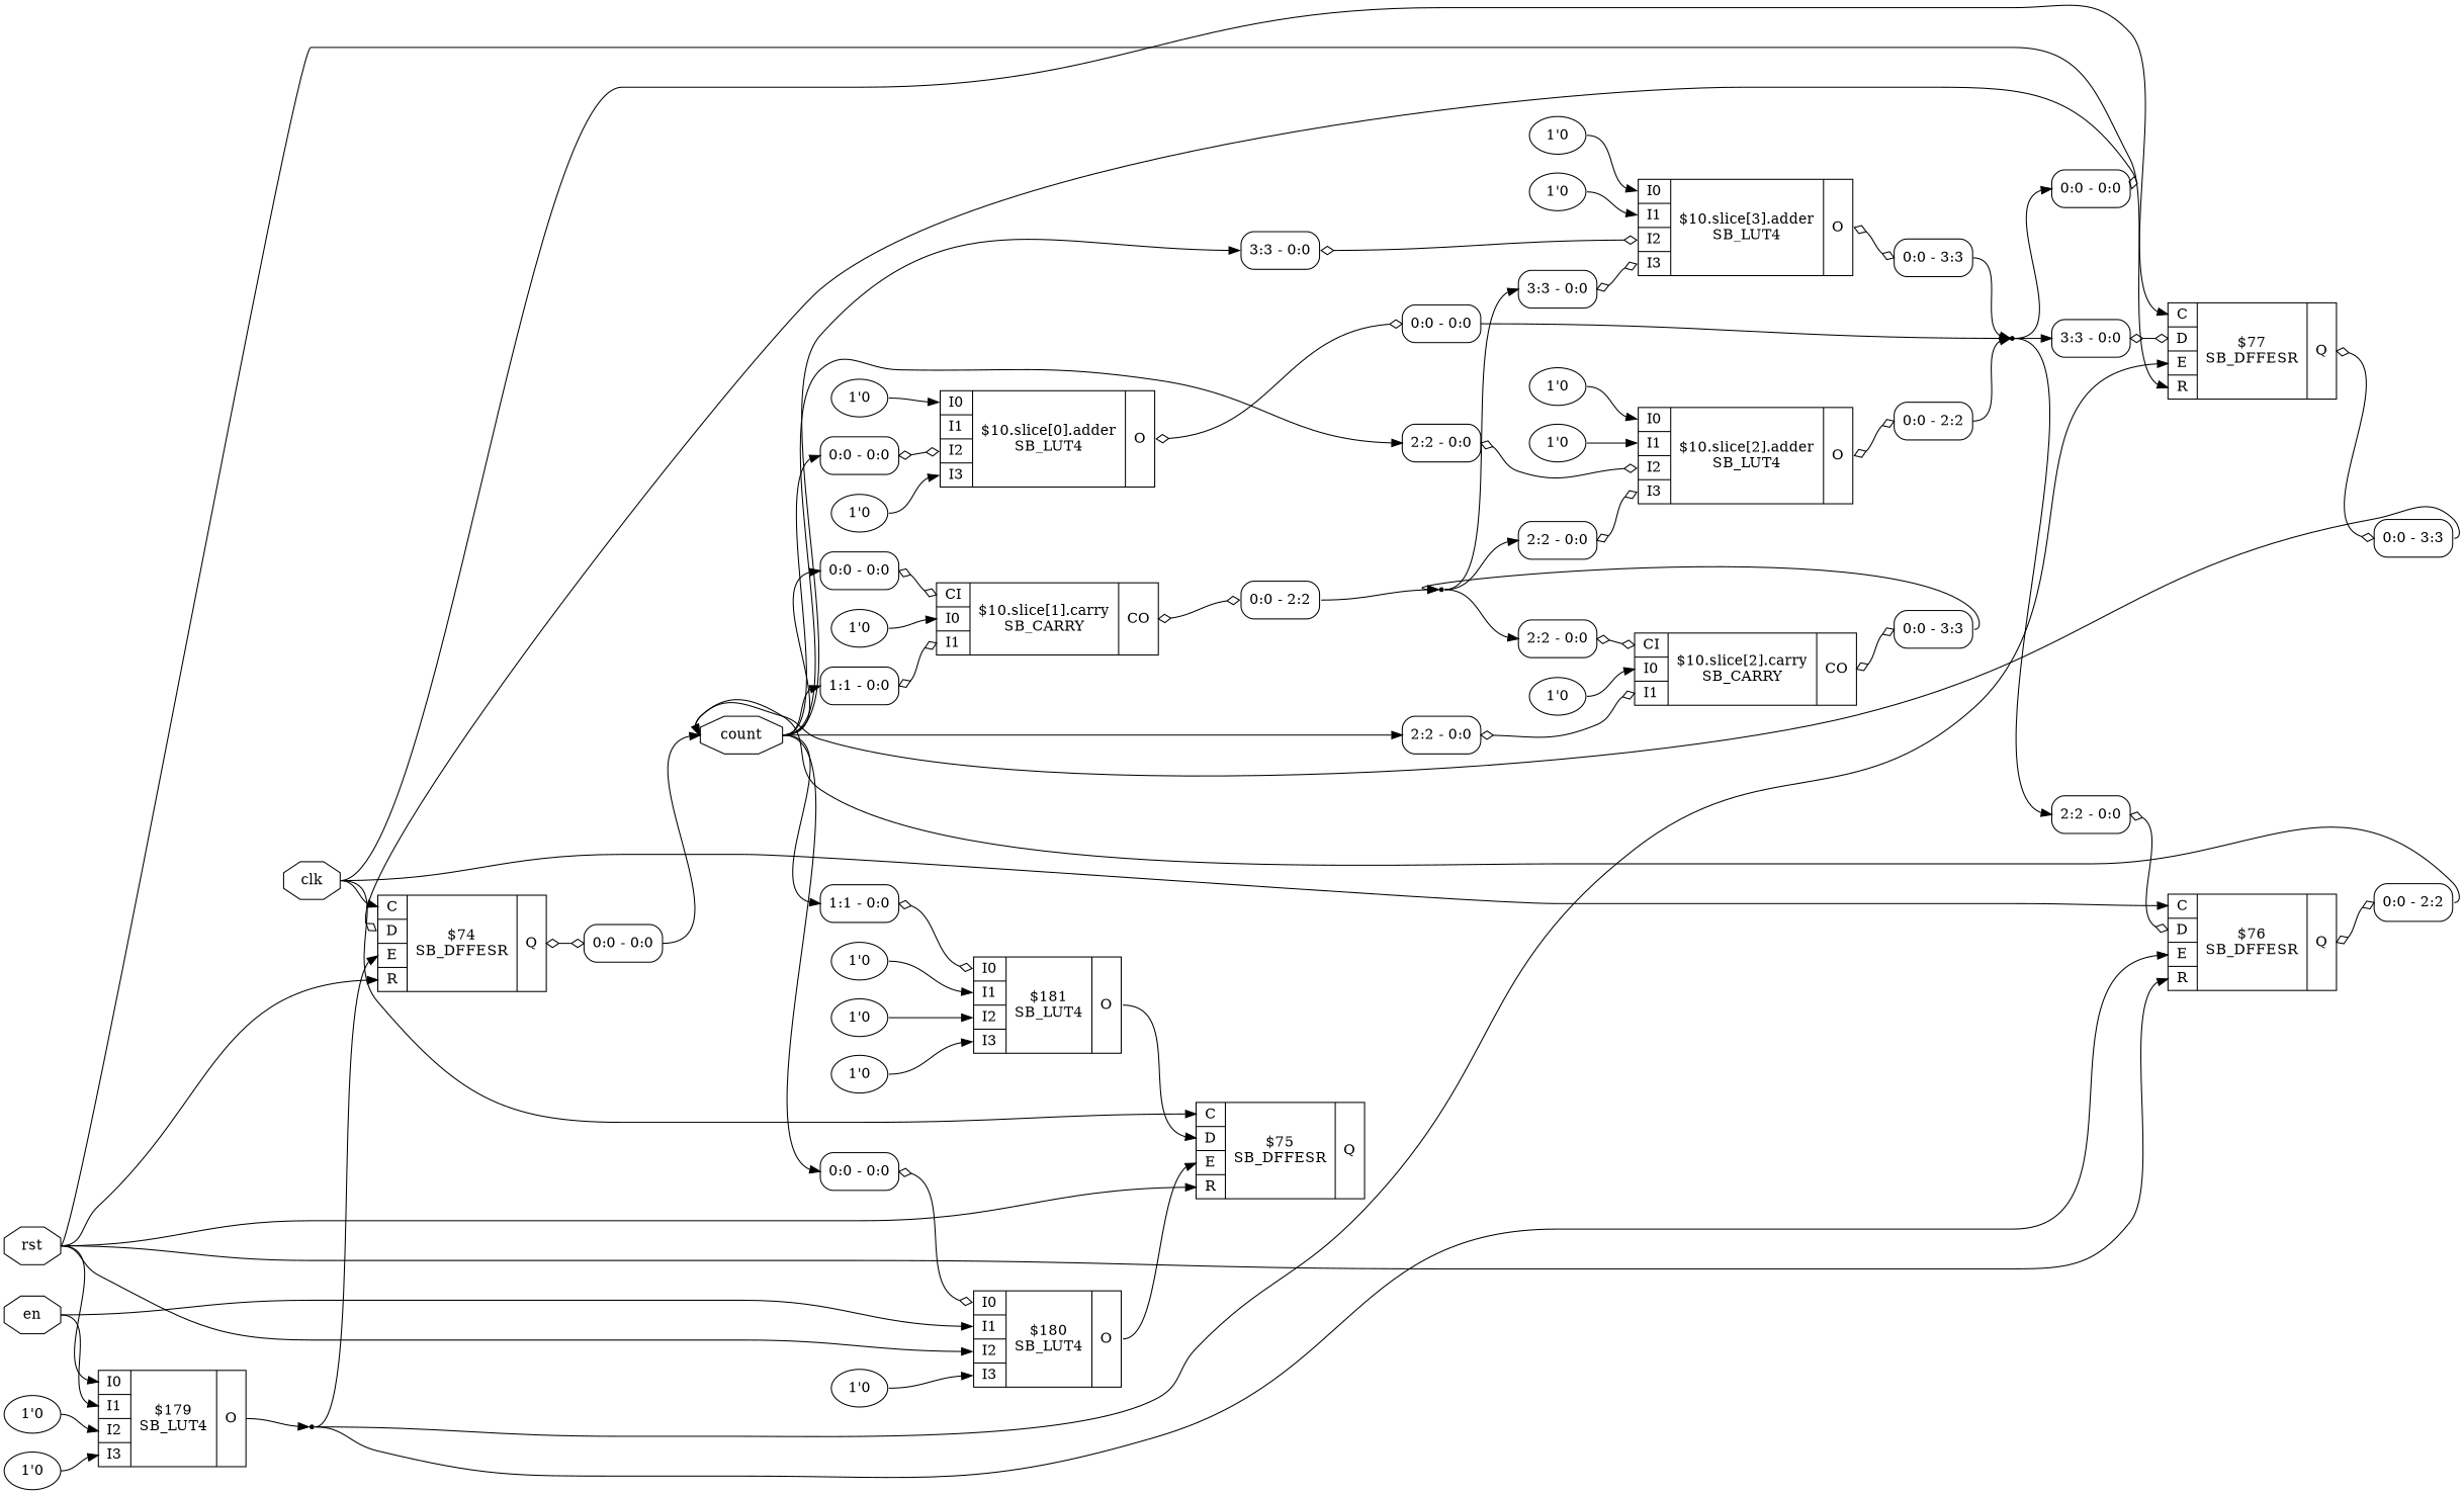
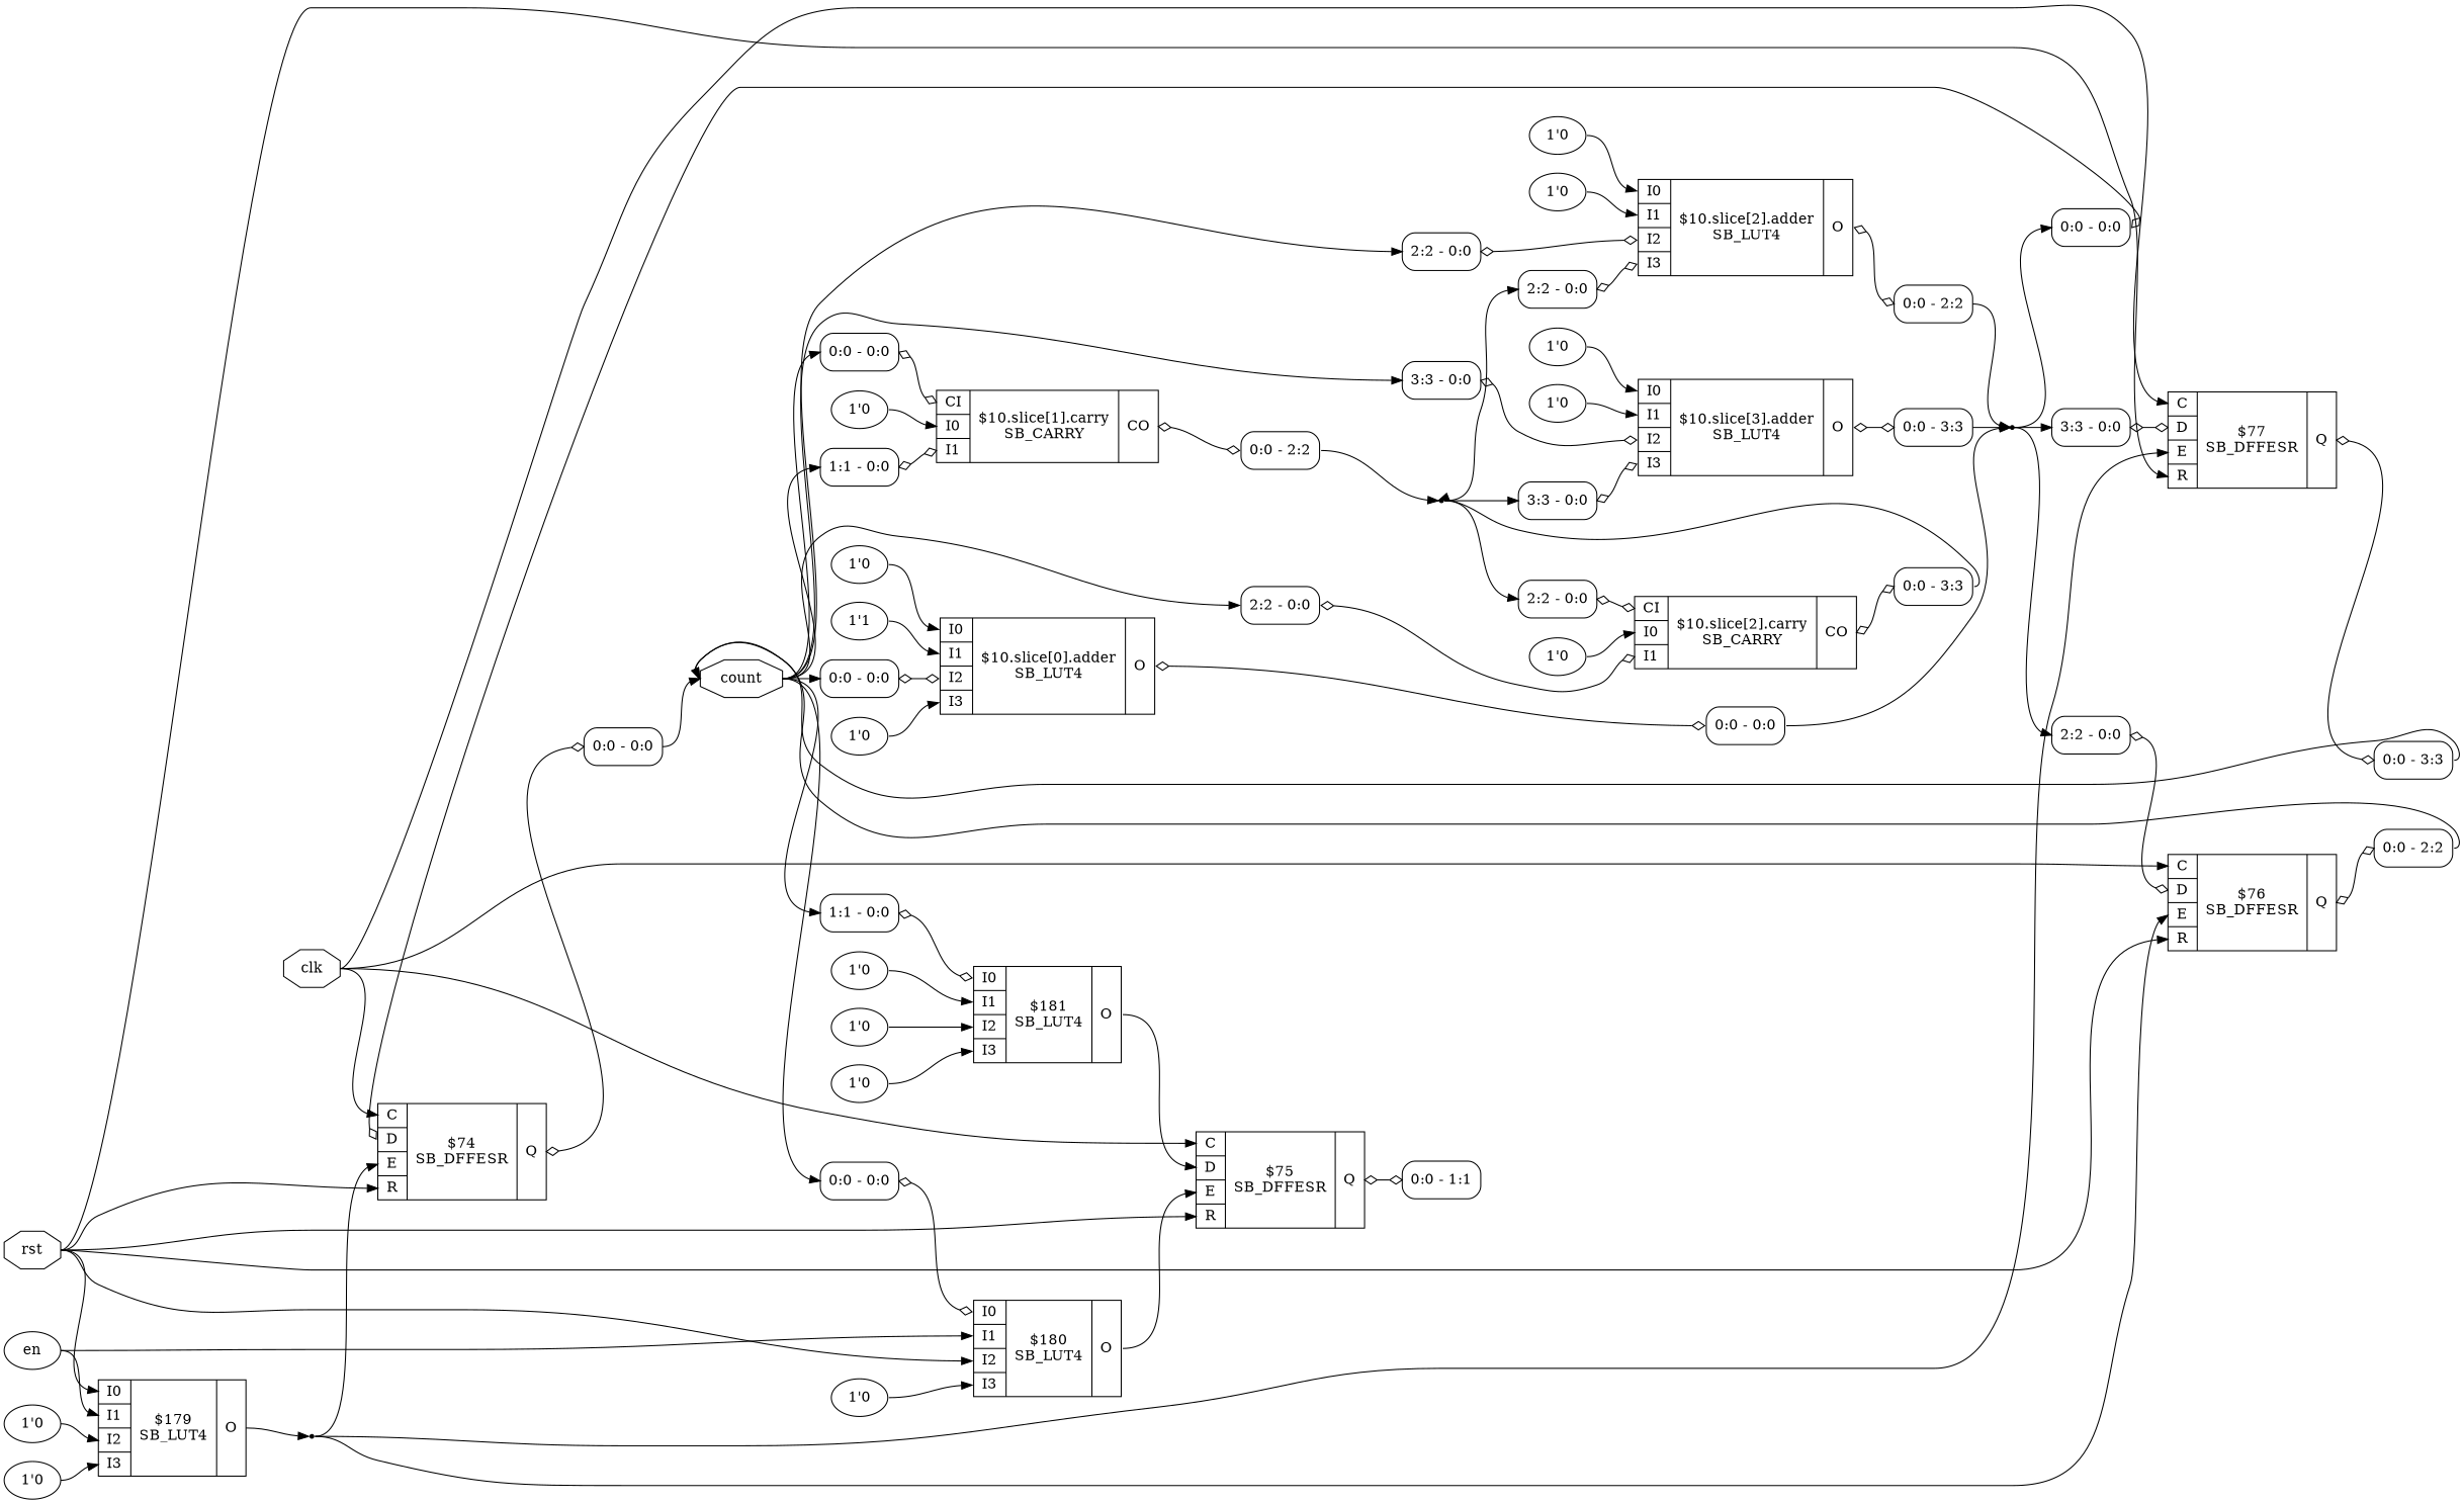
  digraph {
    rankdir=LR
    remincross=true
    node [shape=record]
    edge [color=black headport=w tailport=e]
    n7 [color=black fontcolor=black label=clk shape=octagon]
    c31 [label="{{<p26> C|<p27> D|<p28> E|<p29> R}|$74\nSB_DFFESR|{<p30> Q}}"]
    c32 [label="{{<p26> C|<p27> D|<p28> E|<p29> R}|$75\nSB_DFFESR|{<p30> Q}}"]
    c33 [label="{{<p26> C|<p27> D|<p28> E|<p29> R}|$76\nSB_DFFESR|{<p30> Q}}"]
    c34 [label="{{<p26> C|<p27> D|<p28> E|<p29> R}|$77\nSB_DFFESR|{<p30> Q}}"]
    x32 [label="<s0> 0:0 - 0:0 " style=rounded]
+   x33 [label="<s0> 0:0 - 1:1 " style=rounded]
    x35 [label="<s0> 0:0 - 2:2 " style=rounded]
    x37 [label="<s0> 0:0 - 3:3 " style=rounded]
    n8 [color=black fontcolor=black label=count shape=octagon]
    x2 [label="<s0> 0:0 - 0:0 " style=rounded]
    x4 [label="<s0> 1:1 - 0:0 " style=rounded]
    x10 [label="<s0> 0:0 - 0:0 " style=rounded]
    x13 [label="<s0> 0:0 - 0:0 " style=rounded]
    x16 [label="<s0> 1:1 - 0:0 " style=rounded]
    x19 [label="<s0> 2:2 - 0:0 " style=rounded]
    x25 [label="<s0> 2:2 - 0:0 " style=rounded]
    x28 [label="<s0> 3:3 - 0:0 " style=rounded]
    c17 [label="{{<p11> I0|<p12> I1|<p13> I2|<p14> I3}|$180\nSB_LUT4|{<p15> O}}"]
    c18 [label="{{<p11> I0|<p12> I1|<p13> I2|<p14> I3}|$181\nSB_LUT4|{<p15> O}}"]
    c19 [label="{{<p11> I0|<p12> I1|<p13> I2|<p14> I3}|$10.slice[0].adder\nSB_LUT4|{<p15> O}}"]
    c22 [label="{{<p20> CI|<p11> I0|<p12> I1}|$10.slice[1].carry\nSB_CARRY|{<p21> CO}}"]
    c23 [label="{{<p11> I0|<p12> I1|<p13> I2|<p14> I3}|$10.slice[2].adder\nSB_LUT4|{<p15> O}}"]
    c24 [label="{{<p20> CI|<p11> I0|<p12> I1}|$10.slice[2].carry\nSB_CARRY|{<p21> CO}}"]
    c25 [label="{{<p11> I0|<p12> I1|<p13> I2|<p14> I3}|$10.slice[3].adder\nSB_LUT4|{<p15> O}}"]
-   n9 [color=black fontcolor=black label=en shape=octagon]
+   n9 [color=black fontcolor=black label=en shape=ellipse]
    c16 [label="{{<p11> I0|<p12> I1|<p13> I2|<p14> I3}|$179\nSB_LUT4|{<p15> O}}"]
    n2 [shape=point]
    n10 [color=black fontcolor=black label=rst shape=octagon]
    v0 [label="1'0" shape=""]
    v1 [label="1'0" shape=""]
    v3 [label="1'0" shape=""]
    v5 [label="1'0" shape=""]
    v6 [label="1'0" shape=""]
    v7 [label="1'0" shape=""]
    v8 [label="1'0" shape=""]
    x12 [label="<s0> 0:0 - 0:0 " style=rounded]
+   v9 [label="1'1" shape=""]
    v11 [label="1'0" shape=""]
    n5 [shape=point]
    x31 [label="<s0> 0:0 - 0:0 " style=rounded]
    x34 [label="<s0> 2:2 - 0:0 " style=rounded]
    x36 [label="<s0> 3:3 - 0:0 " style=rounded]
    v15 [label="1'0" shape=""]
    x14 [label="<s0> 0:0 - 2:2 " style=rounded]
    n6 [shape=point]
    x20 [label="<s0> 2:2 - 0:0 " style=rounded]
    x22 [label="<s0> 2:2 - 0:0 " style=rounded]
    x29 [label="<s0> 3:3 - 0:0 " style=rounded]
    v17 [label="1'0" shape=""]
    x21 [label="<s0> 0:0 - 2:2 " style=rounded]
    v18 [label="1'0" shape=""]
    v24 [label="1'0" shape=""]
    x23 [label="<s0> 0:0 - 3:3 " style=rounded]
    v26 [label="1'0" shape=""]
    x30 [label="<s0> 0:0 - 3:3 " style=rounded]
    v27 [label="1'0" shape=""]
    n7 -> c31 [headport="p26:w"]
    n7 -> c32 [headport="p26:w"]
    n7 -> c33 [headport="p26:w"]
    n7 -> c34 [headport="p26:w"]
    c31 -> x32 [arrowhead=odiamond arrowtail=odiamond dir=both tailport="p30:e"]
+   c32 -> x33 [arrowhead=odiamond arrowtail=odiamond dir=both tailport="p30:e"]
    c33 -> x35 [arrowhead=odiamond arrowtail=odiamond dir=both tailport="p30:e"]
    c34 -> x37 [arrowhead=odiamond arrowtail=odiamond dir=both tailport="p30:e"]
    x32 -> n8 [tailport="s0:e"]
    x35 -> n8 [tailport="s0:e"]
    x37 -> n8 [tailport="s0:e"]
    n8 -> x2 [headport="s0:w"]
    n8 -> x4 [headport="s0:w"]
    n8 -> x10 [headport="s0:w"]
    n8 -> x13 [headport="s0:w"]
    n8 -> x16 [headport="s0:w"]
    n8 -> x19 [headport="s0:w"]
    n8 -> x25 [headport="s0:w"]
    n8 -> x28 [headport="s0:w"]
    x2 -> c17 [arrowhead=odiamond arrowtail=odiamond dir=both headport="p11:w"]
    x4 -> c18 [arrowhead=odiamond arrowtail=odiamond dir=both headport="p11:w"]
    x10 -> c19 [arrowhead=odiamond arrowtail=odiamond dir=both headport="p13:w"]
    x13 -> c22 [arrowhead=odiamond arrowtail=odiamond dir=both headport="p20:w"]
    x16 -> c22 [arrowhead=odiamond arrowtail=odiamond dir=both headport="p12:w"]
    x19 -> c23 [arrowhead=odiamond arrowtail=odiamond dir=both headport="p13:w"]
    x25 -> c24 [arrowhead=odiamond arrowtail=odiamond dir=both headport="p12:w"]
    x28 -> c25 [arrowhead=odiamond arrowtail=odiamond dir=both headport="p13:w"]
    c17 -> c32 [headport="p28:w" tailport="p15:e"]
    c18 -> c32 [headport="p27:w" tailport="p15:e"]
    c19 -> x12 [arrowhead=odiamond arrowtail=odiamond dir=both tailport="p15:e"]
    c22 -> x14 [arrowhead=odiamond arrowtail=odiamond dir=both tailport="p21:e"]
    c23 -> x21 [arrowhead=odiamond arrowtail=odiamond dir=both tailport="p15:e"]
    c24 -> x23 [arrowhead=odiamond arrowtail=odiamond dir=both tailport="p21:e"]
    c25 -> x30 [arrowhead=odiamond arrowtail=odiamond dir=both tailport="p15:e"]
    n9 -> c17 [headport="p12:w"]
    n9 -> c16 [headport="p12:w"]
    c16 -> n2 [tailport="p15:e"]
    n2 -> c31 [headport="p28:w"]
    n2 -> c33 [headport="p28:w"]
    n2 -> c34 [headport="p28:w"]
    n10 -> c31 [headport="p29:w"]
    n10 -> c32 [headport="p29:w"]
    n10 -> c33 [headport="p29:w"]
    n10 -> c34 [headport="p29:w"]
    n10 -> c17 [headport="p13:w"]
    n10 -> c16 [headport="p11:w"]
    v0 -> c16 [headport="p13:w"]
    v1 -> c16 [headport="p14:w"]
    v3 -> c17 [headport="p14:w"]
    v5 -> c18 [headport="p12:w"]
    v6 -> c18 [headport="p13:w"]
    v7 -> c18 [headport="p14:w"]
    v8 -> c19 [headport="p11:w"]
    x12 -> n5 [tailport="s0:e"]
+   v9 -> c19 [headport="p12:w"]
    v11 -> c19 [headport="p14:w"]
    n5 -> x31 [headport="s0:w"]
    n5 -> x34 [headport="s0:w"]
    n5 -> x36 [headport="s0:w"]
    x31 -> c31 [arrowhead=odiamond arrowtail=odiamond dir=both headport="p27:w"]
    x34 -> c33 [arrowhead=odiamond arrowtail=odiamond dir=both headport="p27:w"]
    x36 -> c34 [arrowhead=odiamond arrowtail=odiamond dir=both headport="p27:w"]
    v15 -> c22 [headport="p11:w"]
    x14 -> n6 [tailport="s0:e"]
    n6 -> x20 [headport="s0:w"]
    n6 -> x22 [headport="s0:w"]
    n6 -> x29 [headport="s0:w"]
    x20 -> c23 [arrowhead=odiamond arrowtail=odiamond dir=both headport="p14:w"]
    x22 -> c24 [arrowhead=odiamond arrowtail=odiamond dir=both headport="p20:w"]
    x29 -> c25 [arrowhead=odiamond arrowtail=odiamond dir=both headport="p14:w"]
    v17 -> c23 [headport="p11:w"]
    x21 -> n5 [tailport="s0:e"]
    v18 -> c23 [headport="p12:w"]
    v24 -> c24 [headport="p11:w"]
    x23 -> n6 [tailport="s0:e"]
    v26 -> c25 [headport="p11:w"]
    x30 -> n5 [tailport="s0:e"]
    v27 -> c25 [headport="p12:w"]
  }
